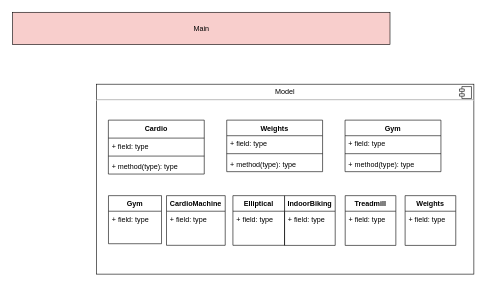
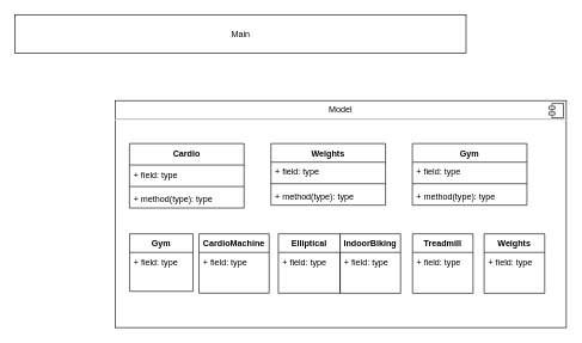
  <mxCell id="0" />
  <mxCell id="1" parent="0" />
  <mxCell id="2" value="&lt;p style=&quot;margin: 0px ; margin-top: 6px ; text-align: center&quot;&gt;Model&lt;/p&gt;&lt;hr&gt;&lt;p style=&quot;margin: 0px ; margin-left: 8px&quot;&gt;&lt;br&gt;&lt;/p&gt;" style="align=left;overflow=fill;html=1;" parent="1" vertex="1"><mxGeometry x="160" y="140" width="630" height="317" as="geometry" /></mxCell>
  <mxCell id="3" value="" style="shape=component;jettyWidth=8;jettyHeight=4;" parent="2" vertex="1"><mxGeometry x="1" width="20" height="20" relative="1" as="geometry"><mxPoint x="-24" y="4" as="offset" /></mxGeometry></mxCell>
  <mxCell id="4" value="Gym" style="swimlane;fontStyle=1;align=center;verticalAlign=top;childLayout=stackLayout;horizontal=1;startSize=26;horizontalStack=0;resizeParent=1;resizeParentMax=0;resizeLast=0;collapsible=1;marginBottom=0;" parent="2" vertex="1"><mxGeometry x="20.152" y="186.044" width="88.519" height="80.224" as="geometry" /></mxCell>
  <mxCell id="5" value="+ field: type" style="text;strokeColor=none;fillColor=none;align=left;verticalAlign=top;spacingLeft=4;spacingRight=4;overflow=hidden;rotatable=0;points=[[0,0.5],[1,0.5]];portConstraint=eastwest;" parent="4" vertex="1"><mxGeometry y="26" width="88.519" height="54.224" as="geometry" /></mxCell>
  <mxCell id="6" value="CardioMachine" style="swimlane;fontStyle=1;align=center;verticalAlign=top;childLayout=stackLayout;horizontal=1;startSize=26;horizontalStack=0;resizeParent=1;resizeParentMax=0;resizeLast=0;collapsible=1;marginBottom=0;" parent="2" vertex="1"><mxGeometry x="117" y="186.044" width="98" height="82.897" as="geometry"><mxRectangle x="111.646" y="51" width="110" height="26" as="alternateBounds" /></mxGeometry></mxCell>
  <mxCell id="7" value="+ field: type" style="text;strokeColor=none;fillColor=none;align=left;verticalAlign=top;spacingLeft=4;spacingRight=4;overflow=hidden;rotatable=0;points=[[0,0.5],[1,0.5]];portConstraint=eastwest;" parent="6" vertex="1"><mxGeometry y="26" width="98" height="56.897" as="geometry" /></mxCell>
  <mxCell id="8" value="Elliptical" style="swimlane;fontStyle=1;align=center;verticalAlign=top;childLayout=stackLayout;horizontal=1;startSize=26;horizontalStack=0;resizeParent=1;resizeParentMax=0;resizeLast=0;collapsible=1;marginBottom=0;" parent="2" vertex="1"><mxGeometry x="227.842" y="186.044" width="86.127" height="82.897" as="geometry"><mxRectangle x="207.342" y="51" width="80" height="26" as="alternateBounds" /></mxGeometry></mxCell>
  <mxCell id="9" value="+ field: type" style="text;strokeColor=none;fillColor=none;align=left;verticalAlign=top;spacingLeft=4;spacingRight=4;overflow=hidden;rotatable=0;points=[[0,0.5],[1,0.5]];portConstraint=eastwest;" parent="8" vertex="1"><mxGeometry y="26" width="86.127" height="56.897" as="geometry" /></mxCell>
  <mxCell id="10" value="IndoorBiking" style="swimlane;fontStyle=1;align=center;verticalAlign=top;childLayout=stackLayout;horizontal=1;startSize=26;horizontalStack=0;resizeParent=1;resizeParentMax=0;resizeLast=0;collapsible=1;marginBottom=0;" parent="2" vertex="1"><mxGeometry x="314.038" y="186.044" width="84.532" height="83.06" as="geometry"><mxRectangle x="309.038" y="51" width="100" height="26" as="alternateBounds" /></mxGeometry></mxCell>
  <mxCell id="11" value="+ field: type" style="text;strokeColor=none;fillColor=none;align=left;verticalAlign=top;spacingLeft=4;spacingRight=4;overflow=hidden;rotatable=0;points=[[0,0.5],[1,0.5]];portConstraint=eastwest;" parent="10" vertex="1"><mxGeometry y="26" width="84.532" height="57.06" as="geometry" /></mxCell>
  <mxCell id="12" value="Treadmill" style="swimlane;fontStyle=1;align=center;verticalAlign=top;childLayout=stackLayout;horizontal=1;startSize=26;horizontalStack=0;resizeParent=1;resizeParentMax=0;resizeLast=0;collapsible=1;marginBottom=0;" parent="2" vertex="1"><mxGeometry x="415.234" y="186.044" width="84.532" height="83.06" as="geometry"><mxRectangle x="415.234" y="51" width="80" height="26" as="alternateBounds" /></mxGeometry></mxCell>
  <mxCell id="13" value="+ field: type" style="text;strokeColor=none;fillColor=none;align=left;verticalAlign=top;spacingLeft=4;spacingRight=4;overflow=hidden;rotatable=0;points=[[0,0.5],[1,0.5]];portConstraint=eastwest;" parent="12" vertex="1"><mxGeometry y="26" width="84.532" height="57.06" as="geometry" /></mxCell>
  <mxCell id="14" value="Weights&#10;" style="swimlane;fontStyle=1;align=center;verticalAlign=top;childLayout=stackLayout;horizontal=1;startSize=26;horizontalStack=0;resizeParent=1;resizeParentMax=0;resizeLast=0;collapsible=1;marginBottom=0;" vertex="1" parent="2"><mxGeometry x="515.234" y="186.044" width="84.532" height="83.06" as="geometry"><mxRectangle x="415.234" y="51" width="80" height="26" as="alternateBounds" /></mxGeometry></mxCell>
  <mxCell id="15" value="+ field: type" style="text;strokeColor=none;fillColor=none;align=left;verticalAlign=top;spacingLeft=4;spacingRight=4;overflow=hidden;rotatable=0;points=[[0,0.5],[1,0.5]];portConstraint=eastwest;" vertex="1" parent="14"><mxGeometry y="26" width="84.532" height="57.06" as="geometry" /></mxCell>
  <mxCell id="16" value="Cardio" style="swimlane;fontStyle=1;align=center;verticalAlign=top;childLayout=stackLayout;horizontal=1;startSize=30;horizontalStack=0;resizeParent=1;resizeParentMax=0;resizeLast=0;collapsible=1;marginBottom=0;" vertex="1" parent="2"><mxGeometry x="20" y="60" width="160" height="90" as="geometry" /></mxCell>
  <mxCell id="17" value="+ field: type" style="text;strokeColor=none;fillColor=none;align=left;verticalAlign=top;spacingLeft=4;spacingRight=4;overflow=hidden;rotatable=0;points=[[0,0.5],[1,0.5]];portConstraint=eastwest;" vertex="1" parent="16"><mxGeometry y="30" width="160" height="26" as="geometry" /></mxCell>
  <mxCell id="18" value="" style="line;strokeWidth=1;fillColor=none;align=left;verticalAlign=middle;spacingTop=-1;spacingLeft=3;spacingRight=3;rotatable=0;labelPosition=right;points=[];portConstraint=eastwest;" vertex="1" parent="16"><mxGeometry y="56" width="160" height="8" as="geometry" /></mxCell>
  <mxCell id="19" value="+ method(type): type" style="text;strokeColor=none;fillColor=none;align=left;verticalAlign=top;spacingLeft=4;spacingRight=4;overflow=hidden;rotatable=0;points=[[0,0.5],[1,0.5]];portConstraint=eastwest;" vertex="1" parent="16"><mxGeometry y="64" width="160" height="26" as="geometry" /></mxCell>
  <mxCell id="20" value="Weights&#10;" style="swimlane;fontStyle=1;align=center;verticalAlign=top;childLayout=stackLayout;horizontal=1;startSize=26;horizontalStack=0;resizeParent=1;resizeParentMax=0;resizeLast=0;collapsible=1;marginBottom=0;" vertex="1" parent="2"><mxGeometry x="217.5" y="60" width="160" height="86" as="geometry" /></mxCell>
  <mxCell id="21" value="+ field: type" style="text;strokeColor=none;fillColor=none;align=left;verticalAlign=top;spacingLeft=4;spacingRight=4;overflow=hidden;rotatable=0;points=[[0,0.5],[1,0.5]];portConstraint=eastwest;" vertex="1" parent="20"><mxGeometry y="26" width="160" height="26" as="geometry" /></mxCell>
  <mxCell id="22" value="" style="line;strokeWidth=1;fillColor=none;align=left;verticalAlign=middle;spacingTop=-1;spacingLeft=3;spacingRight=3;rotatable=0;labelPosition=right;points=[];portConstraint=eastwest;" vertex="1" parent="20"><mxGeometry y="52" width="160" height="8" as="geometry" /></mxCell>
  <mxCell id="23" value="+ method(type): type" style="text;strokeColor=none;fillColor=none;align=left;verticalAlign=top;spacingLeft=4;spacingRight=4;overflow=hidden;rotatable=0;points=[[0,0.5],[1,0.5]];portConstraint=eastwest;" vertex="1" parent="20"><mxGeometry y="60" width="160" height="26" as="geometry" /></mxCell>
  <mxCell id="24" value="Gym" style="swimlane;fontStyle=1;align=center;verticalAlign=top;childLayout=stackLayout;horizontal=1;startSize=26;horizontalStack=0;resizeParent=1;resizeParentMax=0;resizeLast=0;collapsible=1;marginBottom=0;" vertex="1" parent="2"><mxGeometry x="415" y="60" width="160" height="86" as="geometry" /></mxCell>
  <mxCell id="25" value="+ field: type" style="text;strokeColor=none;fillColor=none;align=left;verticalAlign=top;spacingLeft=4;spacingRight=4;overflow=hidden;rotatable=0;points=[[0,0.5],[1,0.5]];portConstraint=eastwest;" vertex="1" parent="24"><mxGeometry y="26" width="160" height="26" as="geometry" /></mxCell>
  <mxCell id="26" value="" style="line;strokeWidth=1;fillColor=none;align=left;verticalAlign=middle;spacingTop=-1;spacingLeft=3;spacingRight=3;rotatable=0;labelPosition=right;points=[];portConstraint=eastwest;" vertex="1" parent="24"><mxGeometry y="52" width="160" height="8" as="geometry" /></mxCell>
  <mxCell id="27" value="+ method(type): type" style="text;strokeColor=none;fillColor=none;align=left;verticalAlign=top;spacingLeft=4;spacingRight=4;overflow=hidden;rotatable=0;points=[[0,0.5],[1,0.5]];portConstraint=eastwest;" vertex="1" parent="24"><mxGeometry y="60" width="160" height="26" as="geometry" /></mxCell>
- <mxCell id="28" value="Main&lt;br&gt;" style="html=1;fillColor=#f8cecc;" parent="1" vertex="1"><mxGeometry x="20" y="20" width="630" height="54" as="geometry" /></mxCell>
+ <mxCell id="28" value="Main&lt;br&gt;" style="html=1;" parent="1" vertex="1"><mxGeometry x="20" y="20" width="630" height="54" as="geometry" /></mxCell>
